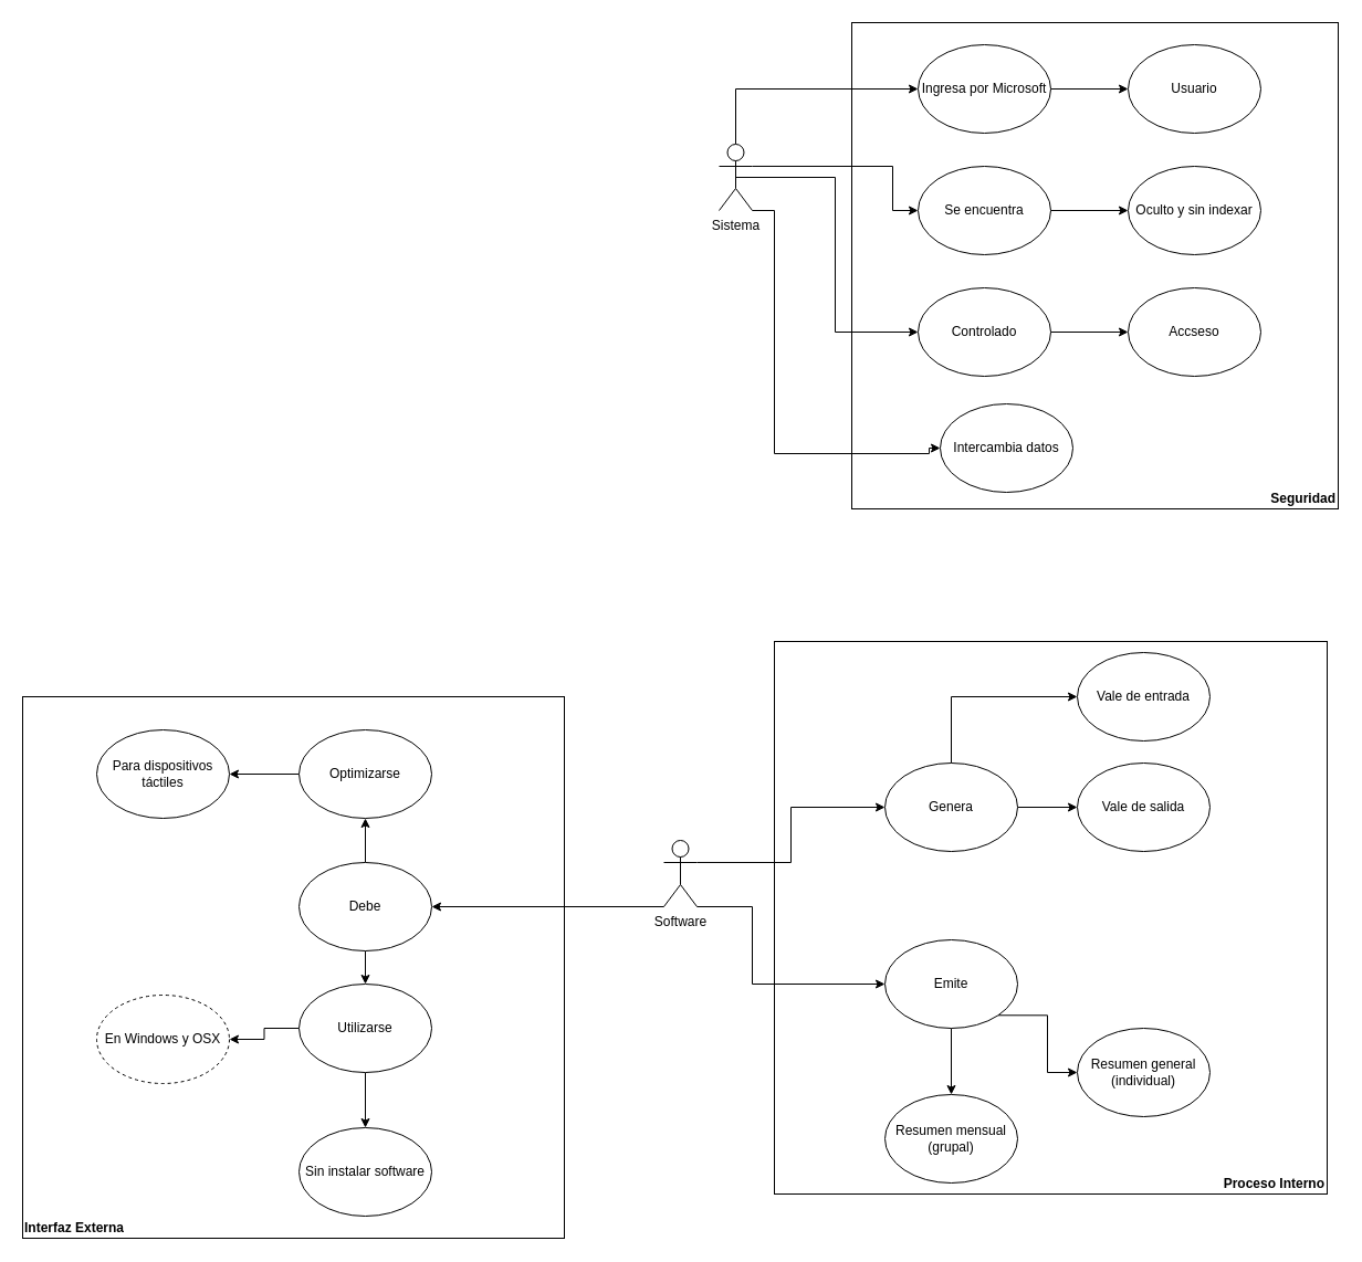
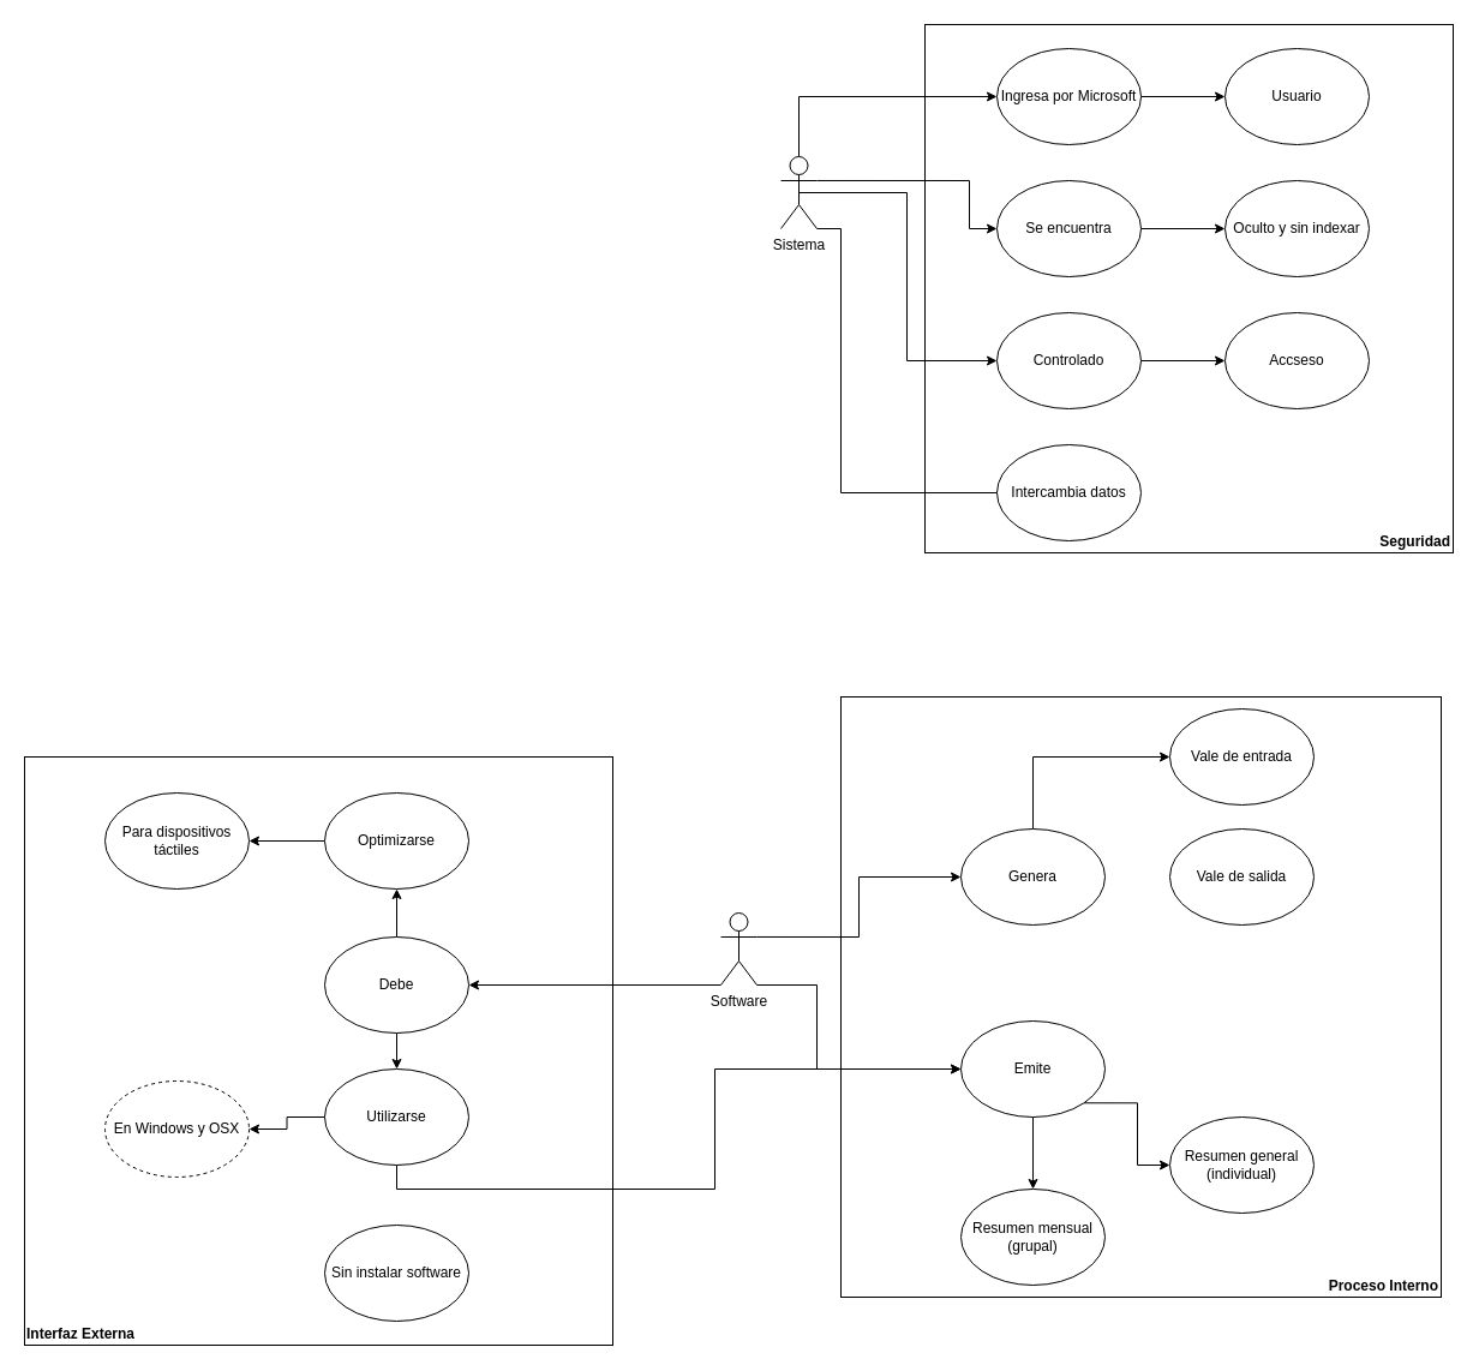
  <mxCell id="0" />
  <mxCell id="1" parent="0" />
  <mxCell id="2" value="&lt;b&gt;Interfaz Externa&lt;/b&gt;" style="whiteSpace=wrap;html=1;aspect=fixed;align=left;verticalAlign=bottom;" vertex="1" parent="1"><mxGeometry x="20" y="630" width="490" height="490" as="geometry" /></mxCell>
  <mxCell id="3" value="&lt;b&gt;Proceso Interno&lt;/b&gt;" style="whiteSpace=wrap;html=1;aspect=fixed;align=right;verticalAlign=bottom;" parent="1" vertex="1"><mxGeometry x="700" y="580" width="500" height="500" as="geometry" /></mxCell>
  <mxCell id="4" value="Vale de entrada" style="ellipse;whiteSpace=wrap;html=1;" parent="1" vertex="1"><mxGeometry x="974" y="590" width="120" height="80" as="geometry" /></mxCell>
  <mxCell id="5" style="edgeStyle=orthogonalEdgeStyle;rounded=0;orthogonalLoop=1;jettySize=auto;html=1;exitX=1;exitY=1;exitDx=0;exitDy=0;exitPerimeter=0;entryX=0;entryY=0.5;entryDx=0;entryDy=0;" parent="1" source="8" target="15" edge="1"><mxGeometry relative="1" as="geometry"><Array as="points"><mxPoint x="680" y="820" /><mxPoint x="680" y="890" /></Array></mxGeometry></mxCell>
  <mxCell id="6" style="edgeStyle=orthogonalEdgeStyle;rounded=0;orthogonalLoop=1;jettySize=auto;html=1;exitX=1;exitY=0.333;exitDx=0;exitDy=0;exitPerimeter=0;" parent="1" source="8" target="12" edge="1"><mxGeometry relative="1" as="geometry" /></mxCell>
  <mxCell id="7" style="edgeStyle=orthogonalEdgeStyle;rounded=0;orthogonalLoop=1;jettySize=auto;html=1;exitX=0;exitY=1;exitDx=0;exitDy=0;exitPerimeter=0;entryX=1;entryY=0.5;entryDx=0;entryDy=0;" edge="1" parent="1" source="8" target="39"><mxGeometry relative="1" as="geometry"><Array as="points"><mxPoint x="390" y="820" /></Array></mxGeometry></mxCell>
  <mxCell id="8" value="Software" style="shape=umlActor;verticalLabelPosition=bottom;verticalAlign=top;html=1;outlineConnect=0;" parent="1" vertex="1"><mxGeometry x="600" y="760" width="30" height="60" as="geometry" /></mxCell>
  <mxCell id="9" value="Vale de salida" style="ellipse;whiteSpace=wrap;html=1;" parent="1" vertex="1"><mxGeometry x="974" y="690" width="120" height="80" as="geometry" /></mxCell>
- <mxCell id="10" style="edgeStyle=orthogonalEdgeStyle;rounded=0;orthogonalLoop=1;jettySize=auto;html=1;exitX=1;exitY=0.5;exitDx=0;exitDy=0;" parent="1" source="12" target="9" edge="1"><mxGeometry relative="1" as="geometry" /></mxCell>
  <mxCell id="11" style="edgeStyle=orthogonalEdgeStyle;rounded=0;orthogonalLoop=1;jettySize=auto;html=1;exitX=0.5;exitY=0;exitDx=0;exitDy=0;entryX=0;entryY=0.5;entryDx=0;entryDy=0;" parent="1" source="12" target="4" edge="1"><mxGeometry relative="1" as="geometry" /></mxCell>
  <mxCell id="12" value="Genera" style="ellipse;whiteSpace=wrap;html=1;" parent="1" vertex="1"><mxGeometry x="800" y="690" width="120" height="80" as="geometry" /></mxCell>
  <mxCell id="13" style="edgeStyle=orthogonalEdgeStyle;rounded=0;orthogonalLoop=1;jettySize=auto;html=1;exitX=0.5;exitY=1;exitDx=0;exitDy=0;" parent="1" source="15" target="17" edge="1"><mxGeometry relative="1" as="geometry" /></mxCell>
  <mxCell id="14" style="edgeStyle=orthogonalEdgeStyle;rounded=0;orthogonalLoop=1;jettySize=auto;html=1;exitX=1;exitY=1;exitDx=0;exitDy=0;entryX=0;entryY=0.5;entryDx=0;entryDy=0;" parent="1" source="15" target="16" edge="1"><mxGeometry relative="1" as="geometry" /></mxCell>
  <mxCell id="15" value="Emite" style="ellipse;whiteSpace=wrap;html=1;" parent="1" vertex="1"><mxGeometry x="800" y="850" width="120" height="80" as="geometry" /></mxCell>
  <mxCell id="16" value="Resumen general (individual)" style="ellipse;whiteSpace=wrap;html=1;" parent="1" vertex="1"><mxGeometry x="974" y="930" width="120" height="80" as="geometry" /></mxCell>
  <mxCell id="17" value="Resumen mensual (grupal)" style="ellipse;whiteSpace=wrap;html=1;" parent="1" vertex="1"><mxGeometry x="800" y="990" width="120" height="80" as="geometry" /></mxCell>
  <mxCell id="18" value="&lt;b&gt;Seguridad&lt;/b&gt;" style="whiteSpace=wrap;html=1;aspect=fixed;align=right;verticalAlign=bottom;" parent="1" vertex="1"><mxGeometry x="770" y="20" width="440" height="440" as="geometry" /></mxCell>
  <mxCell id="19" style="edgeStyle=orthogonalEdgeStyle;rounded=0;orthogonalLoop=1;jettySize=auto;html=1;exitX=1;exitY=0.333;exitDx=0;exitDy=0;exitPerimeter=0;entryX=0;entryY=0.5;entryDx=0;entryDy=0;" parent="1" source="23" target="28" edge="1"><mxGeometry relative="1" as="geometry"><Array as="points"><mxPoint x="807" y="150" /><mxPoint x="807" y="190" /></Array></mxGeometry></mxCell>
  <mxCell id="20" style="edgeStyle=orthogonalEdgeStyle;rounded=0;orthogonalLoop=1;jettySize=auto;html=1;exitX=0.5;exitY=0;exitDx=0;exitDy=0;exitPerimeter=0;entryX=0;entryY=0.5;entryDx=0;entryDy=0;" parent="1" source="23" target="26" edge="1"><mxGeometry relative="1" as="geometry" /></mxCell>
  <mxCell id="21" style="edgeStyle=orthogonalEdgeStyle;rounded=0;orthogonalLoop=1;jettySize=auto;html=1;exitX=1;exitY=1;exitDx=0;exitDy=0;exitPerimeter=0;entryX=0;entryY=0.5;entryDx=0;entryDy=0;" parent="1" source="23" target="30" edge="1"><mxGeometry relative="1" as="geometry"><Array as="points"><mxPoint x="700" y="190" /><mxPoint x="700" y="410" /><mxPoint x="840" y="410" /></Array></mxGeometry></mxCell>
  <mxCell id="22" style="edgeStyle=orthogonalEdgeStyle;rounded=0;orthogonalLoop=1;jettySize=auto;html=1;exitX=0.5;exitY=0.5;exitDx=0;exitDy=0;exitPerimeter=0;entryX=0;entryY=0.5;entryDx=0;entryDy=0;" edge="1" parent="1" source="23" target="32"><mxGeometry relative="1" as="geometry" /></mxCell>
  <mxCell id="23" value="Sistema" style="shape=umlActor;verticalLabelPosition=bottom;verticalAlign=top;html=1;outlineConnect=0;" parent="1" vertex="1"><mxGeometry x="650" y="130" width="30" height="60" as="geometry" /></mxCell>
  <mxCell id="24" value="Usuario" style="ellipse;whiteSpace=wrap;html=1;" parent="1" vertex="1"><mxGeometry x="1020" y="40" width="120" height="80" as="geometry" /></mxCell>
  <mxCell id="25" style="edgeStyle=orthogonalEdgeStyle;rounded=0;orthogonalLoop=1;jettySize=auto;html=1;exitX=1;exitY=0.5;exitDx=0;exitDy=0;" parent="1" source="26" target="24" edge="1"><mxGeometry relative="1" as="geometry" /></mxCell>
  <mxCell id="26" value="Ingresa por Microsoft" style="ellipse;whiteSpace=wrap;html=1;" parent="1" vertex="1"><mxGeometry x="830" y="40" width="120" height="80" as="geometry" /></mxCell>
  <mxCell id="27" style="edgeStyle=orthogonalEdgeStyle;rounded=0;orthogonalLoop=1;jettySize=auto;html=1;exitX=1;exitY=0.5;exitDx=0;exitDy=0;entryX=0;entryY=0.5;entryDx=0;entryDy=0;" parent="1" source="28" target="29" edge="1"><mxGeometry relative="1" as="geometry" /></mxCell>
  <mxCell id="28" value="Se encuentra" style="ellipse;whiteSpace=wrap;html=1;" parent="1" vertex="1"><mxGeometry x="830" y="150" width="120" height="80" as="geometry" /></mxCell>
  <mxCell id="29" value="Oculto y sin indexar" style="ellipse;whiteSpace=wrap;html=1;" parent="1" vertex="1"><mxGeometry x="1020" y="150" width="120" height="80" as="geometry" /></mxCell>
- <mxCell id="30" value="Intercambia datos" style="ellipse;whiteSpace=wrap;html=1;" parent="1" vertex="1"><mxGeometry x="850" y="365" width="120" height="80" as="geometry" /></mxCell>
+ <mxCell id="30" value="Intercambia datos" style="ellipse;whiteSpace=wrap;html=1;" parent="1" vertex="1"><mxGeometry x="830" y="370" width="120" height="80" as="geometry" /></mxCell>
  <mxCell id="31" style="edgeStyle=orthogonalEdgeStyle;rounded=0;orthogonalLoop=1;jettySize=auto;html=1;exitX=1;exitY=0.5;exitDx=0;exitDy=0;entryX=0;entryY=0.5;entryDx=0;entryDy=0;" edge="1" parent="1" source="32" target="33"><mxGeometry relative="1" as="geometry" /></mxCell>
  <mxCell id="32" value="Controlado" style="ellipse;whiteSpace=wrap;html=1;" vertex="1" parent="1"><mxGeometry x="830" y="260" width="120" height="80" as="geometry" /></mxCell>
  <mxCell id="33" value="Accseso" style="ellipse;whiteSpace=wrap;html=1;" vertex="1" parent="1"><mxGeometry x="1020" y="260" width="120" height="80" as="geometry" /></mxCell>
  <mxCell id="34" style="edgeStyle=orthogonalEdgeStyle;rounded=0;orthogonalLoop=1;jettySize=auto;html=1;exitX=0;exitY=0.5;exitDx=0;exitDy=0;entryX=1;entryY=0.5;entryDx=0;entryDy=0;" edge="1" parent="1" source="36" target="43"><mxGeometry relative="1" as="geometry" /></mxCell>
- <mxCell id="35" style="edgeStyle=orthogonalEdgeStyle;rounded=0;orthogonalLoop=1;jettySize=auto;html=1;exitX=0.5;exitY=1;exitDx=0;exitDy=0;entryX=0.5;entryY=0;entryDx=0;entryDy=0;" edge="1" parent="1" source="36" target="44"><mxGeometry relative="1" as="geometry" /></mxCell>
+ <mxCell id="35" style="edgeStyle=orthogonalEdgeStyle;rounded=0;orthogonalLoop=1;jettySize=auto;html=1;exitX=0.5;exitY=1;exitDx=0;exitDy=0;" edge="1" parent="1" source="36" target="15"><mxGeometry relative="1" as="geometry" /></mxCell>
  <mxCell id="36" value="Utilizarse" style="ellipse;whiteSpace=wrap;html=1;" vertex="1" parent="1"><mxGeometry x="270" y="890" width="120" height="80" as="geometry" /></mxCell>
  <mxCell id="37" style="edgeStyle=orthogonalEdgeStyle;rounded=0;orthogonalLoop=1;jettySize=auto;html=1;exitX=0.5;exitY=1;exitDx=0;exitDy=0;entryX=0.5;entryY=0;entryDx=0;entryDy=0;" edge="1" parent="1" source="39" target="36"><mxGeometry relative="1" as="geometry" /></mxCell>
  <mxCell id="38" style="edgeStyle=orthogonalEdgeStyle;rounded=0;orthogonalLoop=1;jettySize=auto;html=1;exitX=0.5;exitY=0;exitDx=0;exitDy=0;entryX=0.5;entryY=1;entryDx=0;entryDy=0;" edge="1" parent="1" source="39" target="41"><mxGeometry relative="1" as="geometry" /></mxCell>
  <mxCell id="39" value="Debe" style="ellipse;whiteSpace=wrap;html=1;" vertex="1" parent="1"><mxGeometry x="270" y="780" width="120" height="80" as="geometry" /></mxCell>
  <mxCell id="40" style="edgeStyle=orthogonalEdgeStyle;rounded=0;orthogonalLoop=1;jettySize=auto;html=1;exitX=0;exitY=0.5;exitDx=0;exitDy=0;" edge="1" parent="1" source="41" target="42"><mxGeometry relative="1" as="geometry" /></mxCell>
  <mxCell id="41" value="Optimizarse" style="ellipse;whiteSpace=wrap;html=1;" vertex="1" parent="1"><mxGeometry x="270" y="660" width="120" height="80" as="geometry" /></mxCell>
  <mxCell id="42" value="Para dispositivos táctiles" style="ellipse;whiteSpace=wrap;html=1;" vertex="1" parent="1"><mxGeometry x="87" y="660" width="120" height="80" as="geometry" /></mxCell>
  <mxCell id="43" value="En Windows y OSX" style="ellipse;whiteSpace=wrap;html=1;dashed=1;" vertex="1" parent="1"><mxGeometry x="87" y="900" width="120" height="80" as="geometry" /></mxCell>
  <mxCell id="44" value="Sin instalar software" style="ellipse;whiteSpace=wrap;html=1;" vertex="1" parent="1"><mxGeometry x="270" y="1020" width="120" height="80" as="geometry" /></mxCell>
